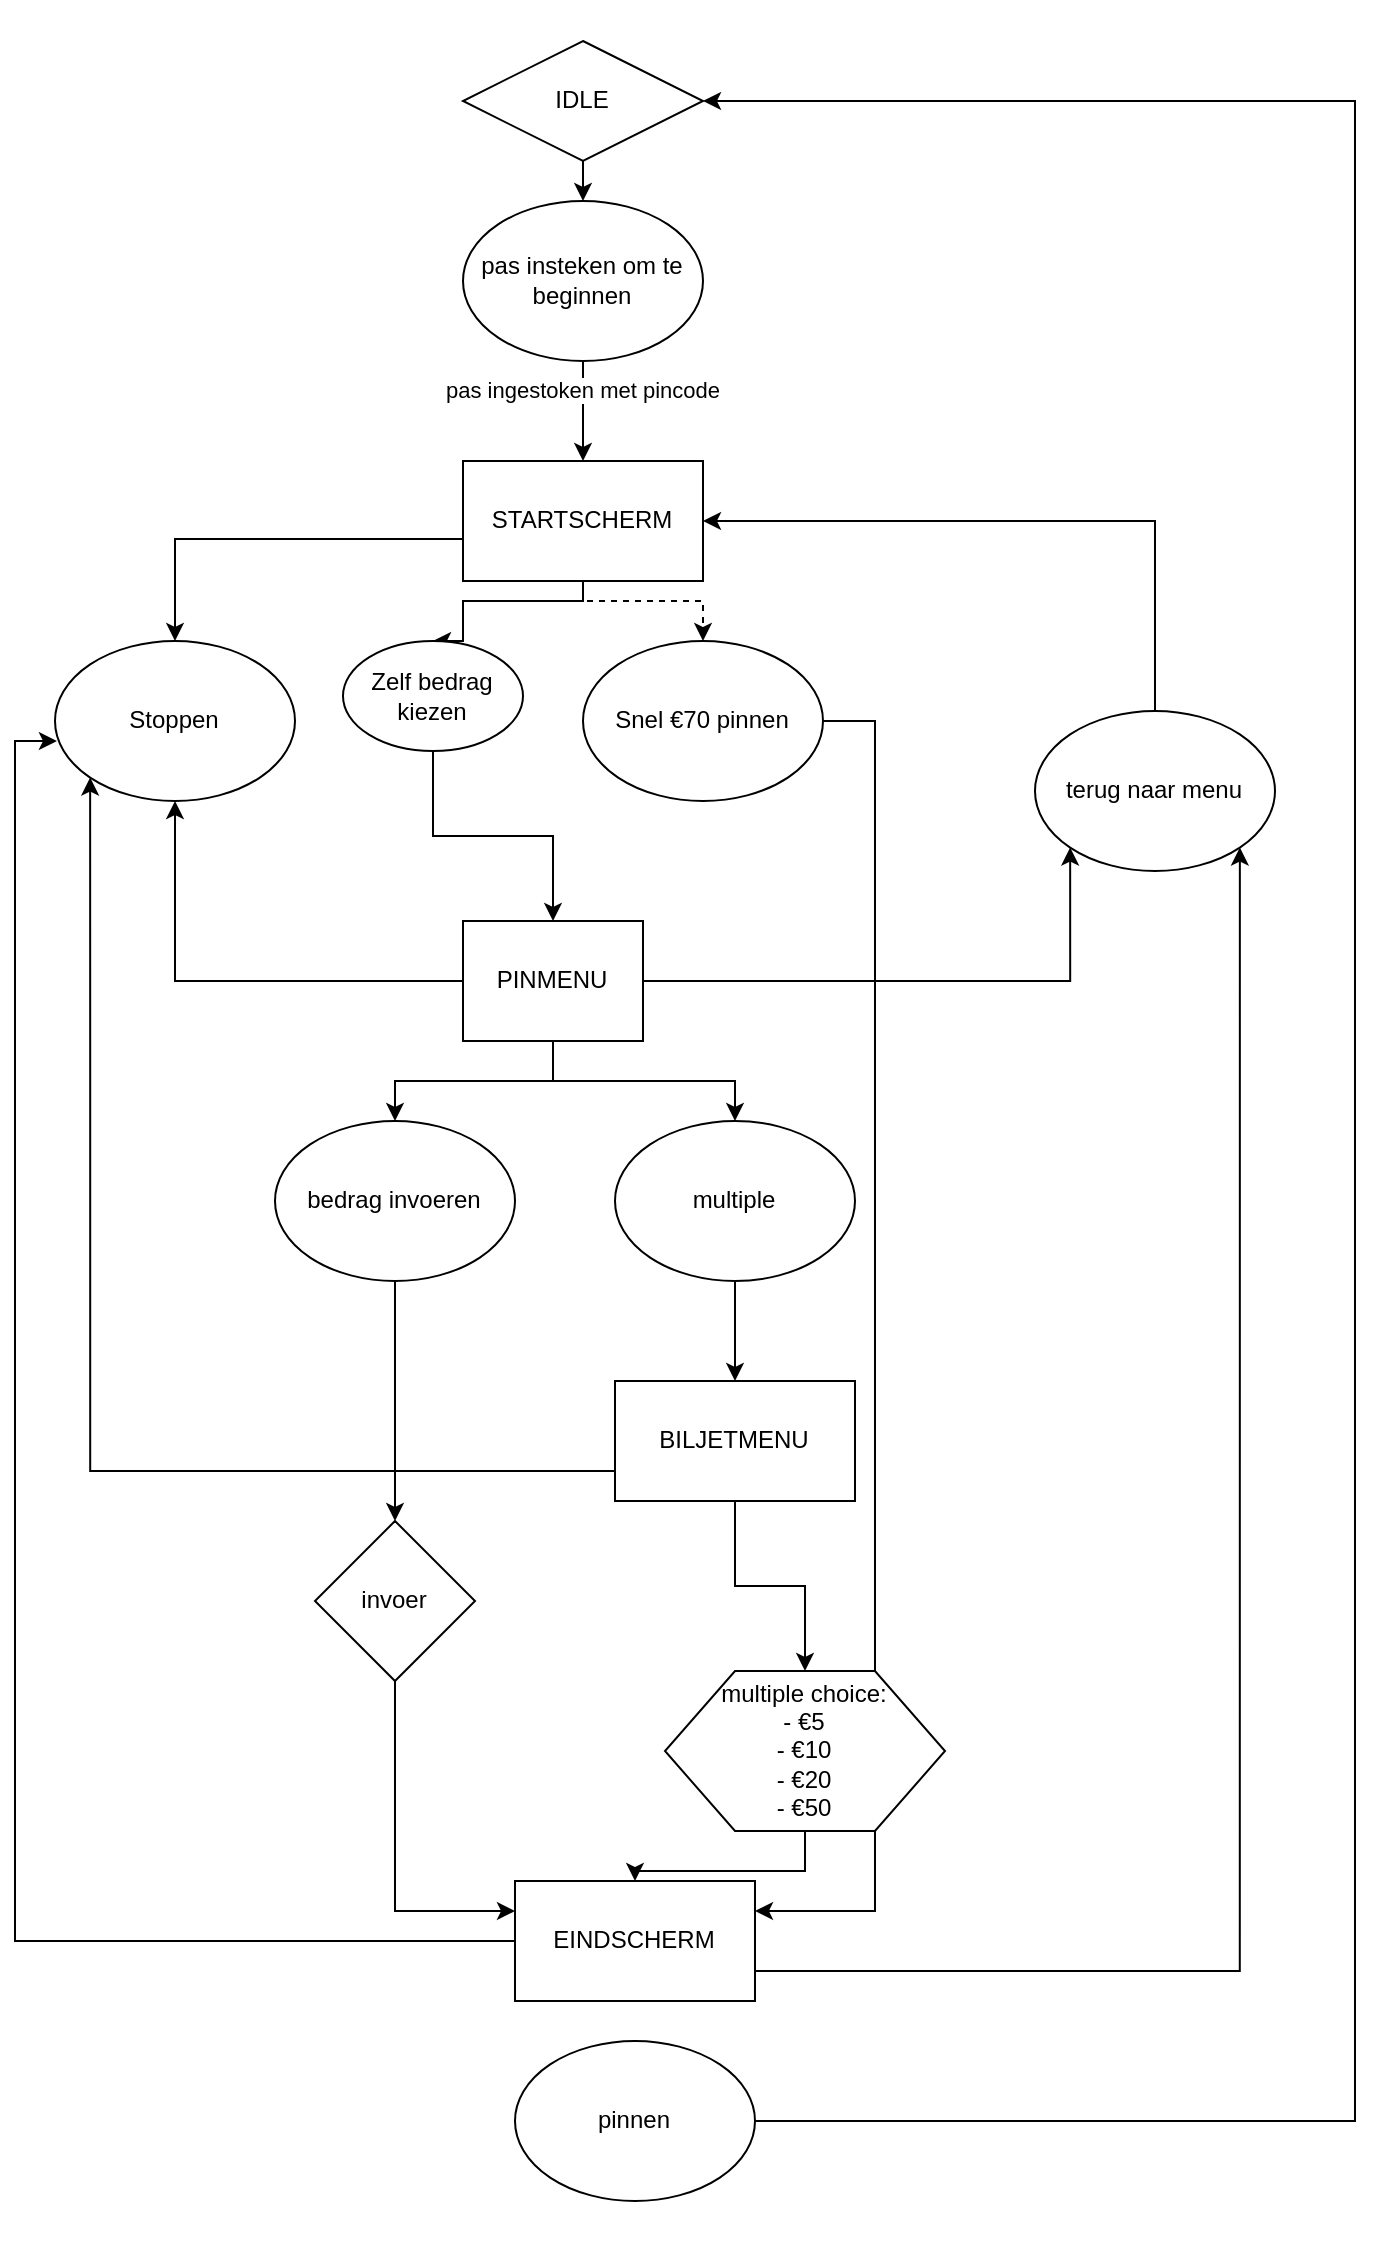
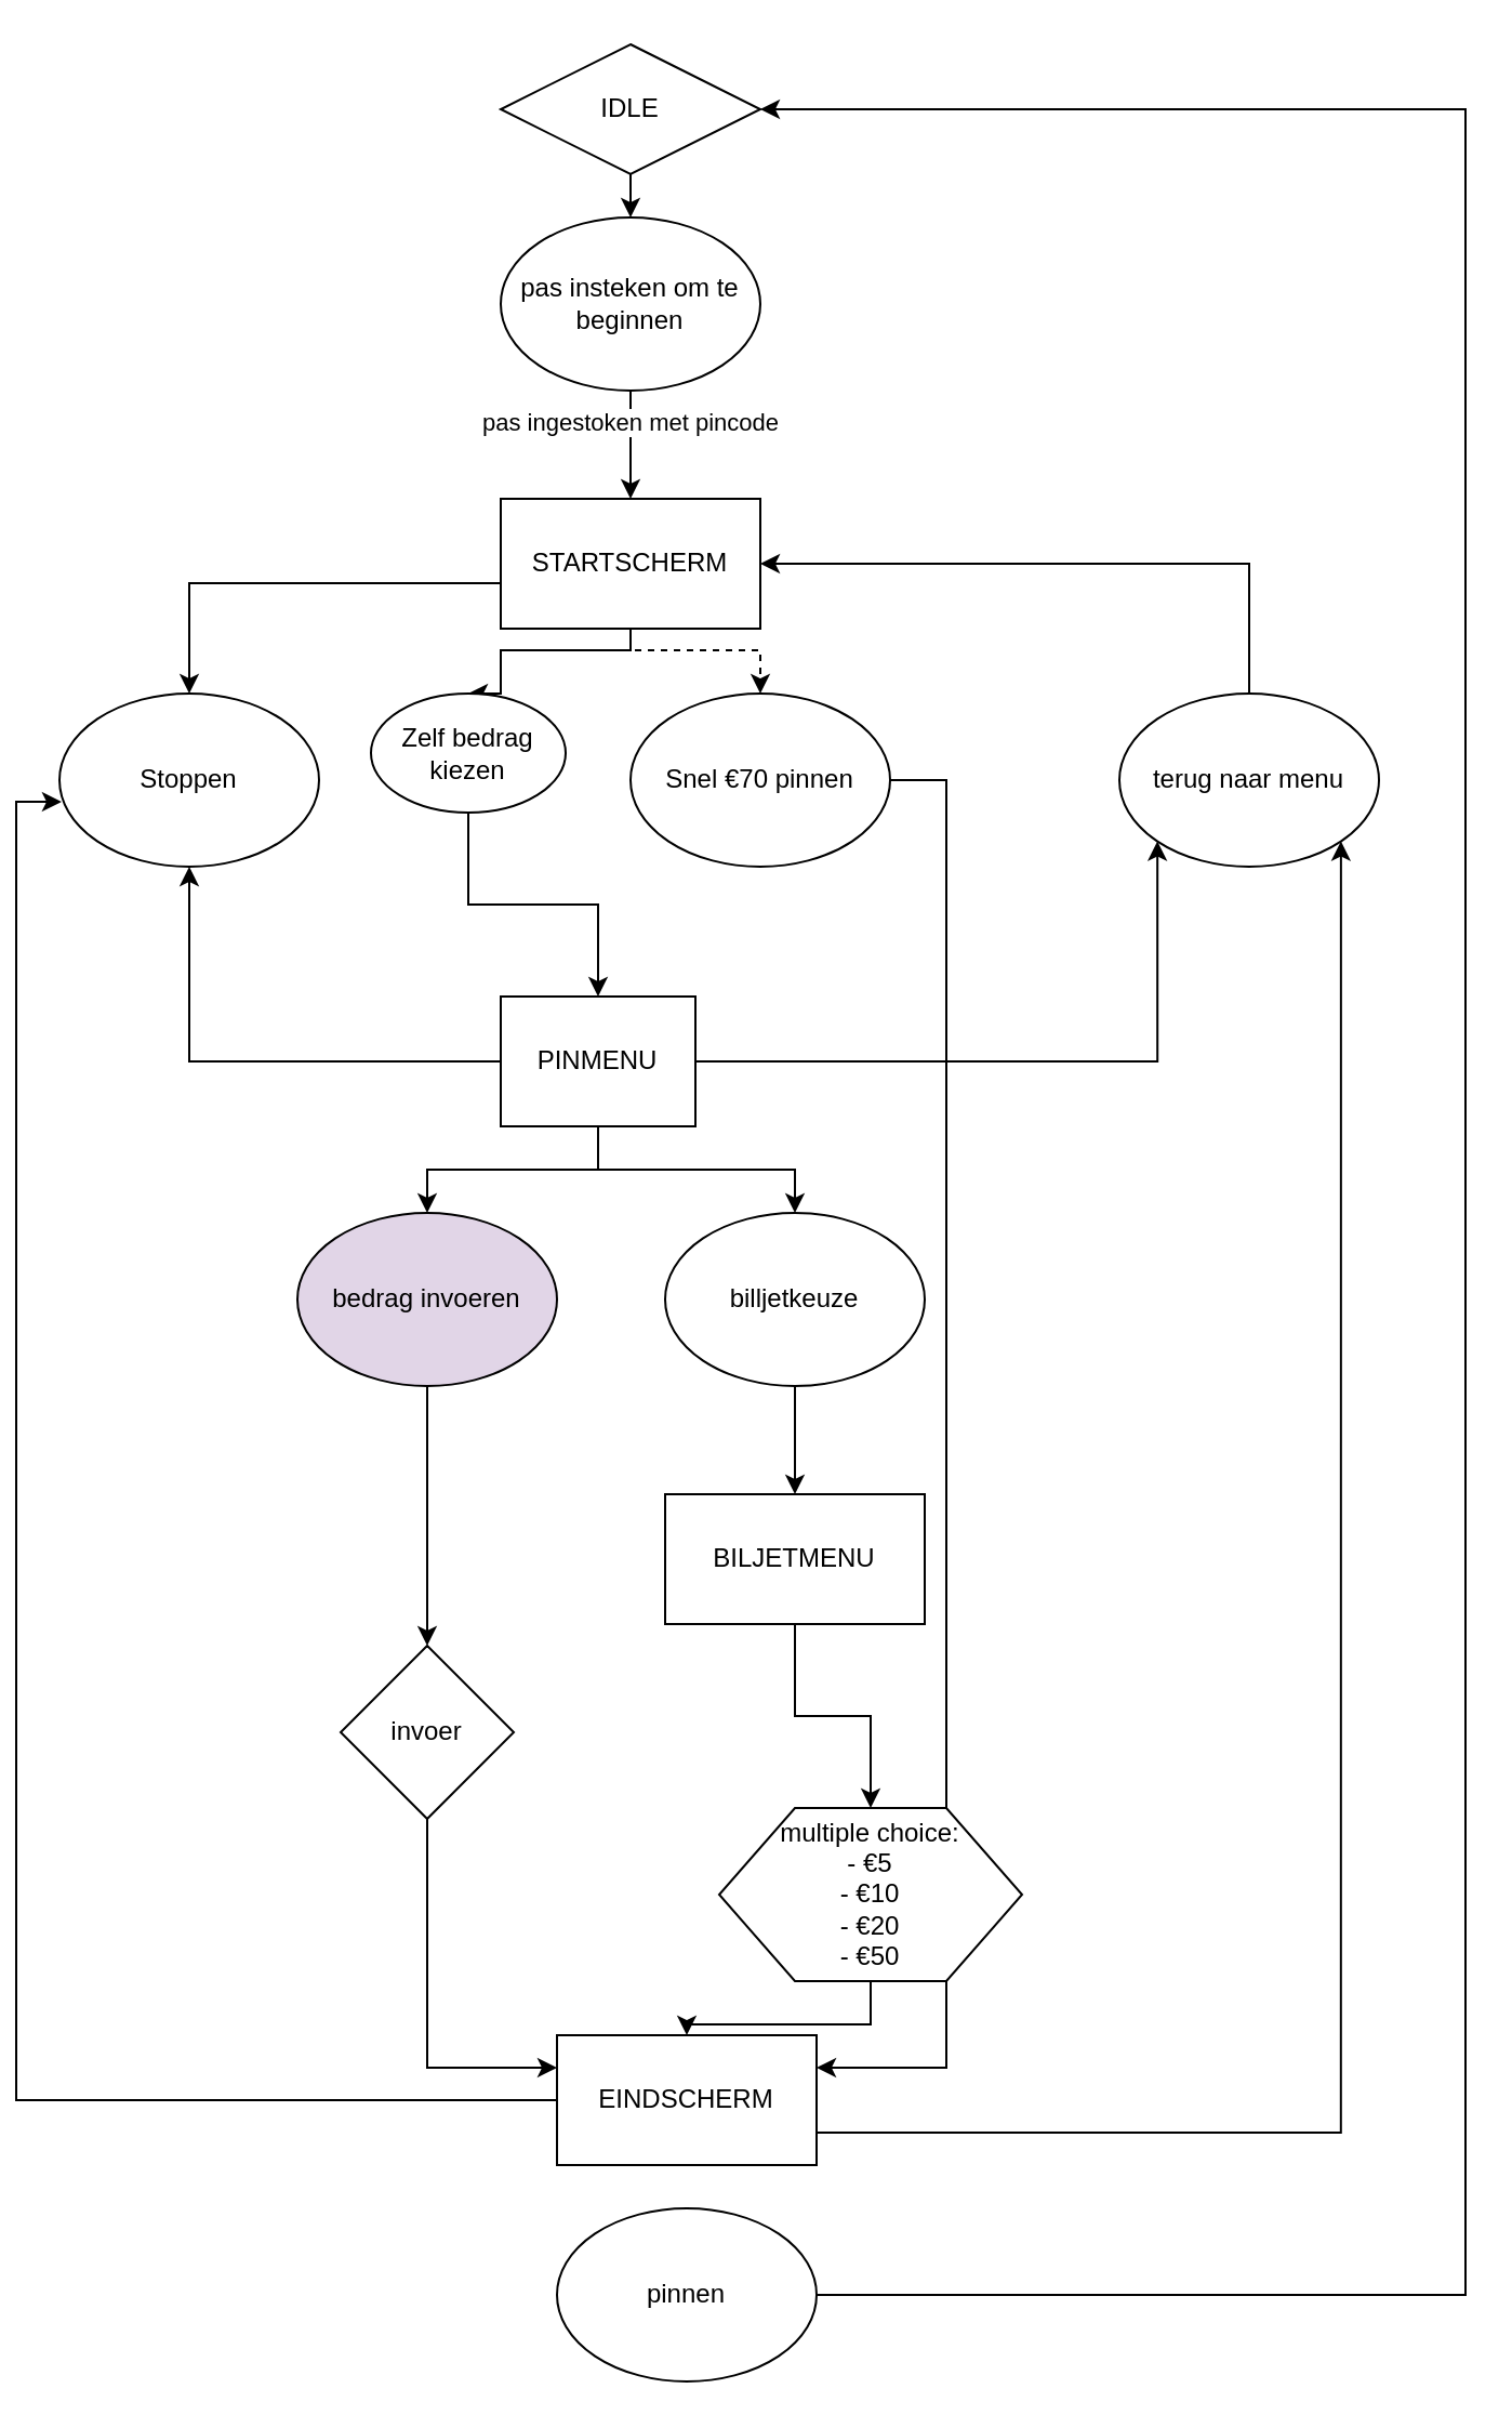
  <mxCell id="0" />
  <mxCell id="1" parent="0" />
  <mxCell id="2" style="edgeStyle=orthogonalEdgeStyle;rounded=0;orthogonalLoop=1;jettySize=auto;html=1;exitX=0.5;exitY=1;exitDx=0;exitDy=0;entryX=0.5;entryY=0;entryDx=0;entryDy=0;" parent="1" source="3" edge="1"><mxGeometry relative="1" as="geometry"><mxPoint x="284" y="100" as="targetPoint" /></mxGeometry></mxCell>
  <mxCell id="3" value="IDLE" style="rhombus;whiteSpace=wrap;html=1;" parent="1" vertex="1"><mxGeometry x="224" y="20" width="120" height="60" as="geometry" /></mxCell>
  <mxCell id="4" value="pas ingestoken met pincode" style="edgeStyle=orthogonalEdgeStyle;rounded=0;orthogonalLoop=1;jettySize=auto;html=1;" parent="1" edge="1"><mxGeometry relative="1" as="geometry"><mxPoint x="284" y="160" as="sourcePoint" /><mxPoint x="284" y="230" as="targetPoint" /></mxGeometry></mxCell>
  <mxCell id="5" style="edgeStyle=orthogonalEdgeStyle;rounded=0;orthogonalLoop=1;jettySize=auto;html=1;exitX=0;exitY=0.65;exitDx=0;exitDy=0;entryX=0.5;entryY=0;entryDx=0;entryDy=0;exitPerimeter=0;" parent="1" source="8" target="12" edge="1"><mxGeometry relative="1" as="geometry" /></mxCell>
  <mxCell id="6" style="edgeStyle=orthogonalEdgeStyle;rounded=0;orthogonalLoop=1;jettySize=auto;html=1;exitX=0.5;exitY=1;exitDx=0;exitDy=0;entryX=0.5;entryY=0;entryDx=0;entryDy=0;dashed=1;" parent="1" source="8" target="11" edge="1"><mxGeometry relative="1" as="geometry"><Array as="points"><mxPoint x="284" y="300" /><mxPoint x="344" y="300" /></Array></mxGeometry></mxCell>
  <mxCell id="7" style="edgeStyle=orthogonalEdgeStyle;rounded=0;orthogonalLoop=1;jettySize=auto;html=1;exitX=0.5;exitY=1;exitDx=0;exitDy=0;entryX=0.5;entryY=0;entryDx=0;entryDy=0;" parent="1" source="8" target="14" edge="1"><mxGeometry relative="1" as="geometry"><Array as="points"><mxPoint x="284" y="300" /><mxPoint x="224" y="300" /></Array></mxGeometry></mxCell>
  <mxCell id="8" value="STARTSCHERM" style="rounded=0;whiteSpace=wrap;html=1;" parent="1" vertex="1"><mxGeometry x="224" y="230" width="120" height="60" as="geometry" /></mxCell>
  <mxCell id="9" value="pas insteken om te beginnen" style="ellipse;whiteSpace=wrap;html=1;" parent="1" vertex="1"><mxGeometry x="224" y="100" width="120" height="80" as="geometry" /></mxCell>
  <mxCell id="10" style="edgeStyle=orthogonalEdgeStyle;rounded=0;orthogonalLoop=1;jettySize=auto;html=1;exitX=1;exitY=0.5;exitDx=0;exitDy=0;entryX=1;entryY=0.25;entryDx=0;entryDy=0;" parent="1" source="11" target="31" edge="1"><mxGeometry relative="1" as="geometry"><Array as="points"><mxPoint x="430" y="360" /><mxPoint x="430" y="955" /></Array><mxPoint x="410" y="980" as="targetPoint" /></mxGeometry></mxCell>
  <mxCell id="11" value="Snel €70 pinnen" style="ellipse;whiteSpace=wrap;html=1;" parent="1" vertex="1"><mxGeometry x="284" y="320" width="120" height="80" as="geometry" /></mxCell>
  <mxCell id="12" value="Stoppen" style="ellipse;whiteSpace=wrap;html=1;" parent="1" vertex="1"><mxGeometry x="20" y="320" width="120" height="80" as="geometry" /></mxCell>
  <mxCell id="13" style="edgeStyle=orthogonalEdgeStyle;rounded=0;orthogonalLoop=1;jettySize=auto;html=1;exitX=0.5;exitY=1;exitDx=0;exitDy=0;entryX=0.5;entryY=0;entryDx=0;entryDy=0;" parent="1" source="14" target="19" edge="1"><mxGeometry relative="1" as="geometry" /></mxCell>
  <mxCell id="14" value="Zelf bedrag kiezen" style="ellipse;whiteSpace=wrap;html=1;" parent="1" vertex="1"><mxGeometry x="164" y="320" width="90" height="55" as="geometry" /></mxCell>
  <mxCell id="15" style="edgeStyle=orthogonalEdgeStyle;rounded=0;orthogonalLoop=1;jettySize=auto;html=1;exitX=0;exitY=0.5;exitDx=0;exitDy=0;entryX=0.5;entryY=1;entryDx=0;entryDy=0;" parent="1" source="19" target="12" edge="1"><mxGeometry relative="1" as="geometry" /></mxCell>
  <mxCell id="16" style="edgeStyle=orthogonalEdgeStyle;rounded=0;orthogonalLoop=1;jettySize=auto;html=1;exitX=0.5;exitY=1;exitDx=0;exitDy=0;" parent="1" source="19" target="21" edge="1"><mxGeometry relative="1" as="geometry" /></mxCell>
  <mxCell id="17" style="edgeStyle=orthogonalEdgeStyle;rounded=0;orthogonalLoop=1;jettySize=auto;html=1;exitX=0.5;exitY=1;exitDx=0;exitDy=0;entryX=0.5;entryY=0;entryDx=0;entryDy=0;" parent="1" source="19" target="35" edge="1"><mxGeometry relative="1" as="geometry" /></mxCell>
  <mxCell id="18" style="edgeStyle=orthogonalEdgeStyle;rounded=0;orthogonalLoop=1;jettySize=auto;html=1;exitX=1;exitY=0.5;exitDx=0;exitDy=0;entryX=0;entryY=1;entryDx=0;entryDy=0;" parent="1" source="19" target="37" edge="1"><mxGeometry relative="1" as="geometry" /></mxCell>
  <mxCell id="19" value="PINMENU" style="rounded=0;whiteSpace=wrap;html=1;" parent="1" vertex="1"><mxGeometry x="224" y="460" width="90" height="60" as="geometry" /></mxCell>
  <mxCell id="20" style="edgeStyle=orthogonalEdgeStyle;rounded=0;orthogonalLoop=1;jettySize=auto;html=1;exitX=0.5;exitY=1;exitDx=0;exitDy=0;entryX=0.5;entryY=0;entryDx=0;entryDy=0;" parent="1" source="21" target="23" edge="1"><mxGeometry relative="1" as="geometry" /></mxCell>
- <mxCell id="21" value="bedrag invoeren" style="ellipse;whiteSpace=wrap;html=1;" parent="1" vertex="1"><mxGeometry x="130" y="560" width="120" height="80" as="geometry" /></mxCell>
+ <mxCell id="21" value="bedrag invoeren" style="ellipse;whiteSpace=wrap;html=1;fillColor=#e1d5e7;" parent="1" vertex="1"><mxGeometry x="130" y="560" width="120" height="80" as="geometry" /></mxCell>
  <mxCell id="22" style="edgeStyle=orthogonalEdgeStyle;rounded=0;orthogonalLoop=1;jettySize=auto;html=1;exitX=0.5;exitY=1;exitDx=0;exitDy=0;entryX=0;entryY=0.25;entryDx=0;entryDy=0;" parent="1" source="23" target="31" edge="1"><mxGeometry relative="1" as="geometry"><mxPoint x="150" y="790" as="targetPoint" /></mxGeometry></mxCell>
  <mxCell id="23" value="invoer" style="rhombus;whiteSpace=wrap;html=1;" parent="1" vertex="1"><mxGeometry x="150" y="760" width="80" height="80" as="geometry" /></mxCell>
- <mxCell id="24" style="edgeStyle=orthogonalEdgeStyle;rounded=0;orthogonalLoop=1;jettySize=auto;html=1;exitX=0;exitY=0.75;exitDx=0;exitDy=0;entryX=0;entryY=1;entryDx=0;entryDy=0;" parent="1" source="26" target="12" edge="1"><mxGeometry relative="1" as="geometry" /></mxCell>
  <mxCell id="25" style="edgeStyle=orthogonalEdgeStyle;rounded=0;orthogonalLoop=1;jettySize=auto;html=1;exitX=0.5;exitY=1;exitDx=0;exitDy=0;entryX=0.5;entryY=0;entryDx=0;entryDy=0;" parent="1" source="26" target="28" edge="1"><mxGeometry relative="1" as="geometry" /></mxCell>
  <mxCell id="26" value="BILJETMENU" style="rounded=0;whiteSpace=wrap;html=1;" parent="1" vertex="1"><mxGeometry x="300" y="690" width="120" height="60" as="geometry" /></mxCell>
  <mxCell id="27" style="edgeStyle=orthogonalEdgeStyle;rounded=0;orthogonalLoop=1;jettySize=auto;html=1;exitX=0.5;exitY=1;exitDx=0;exitDy=0;entryX=0.5;entryY=0;entryDx=0;entryDy=0;" parent="1" source="28" target="31" edge="1"><mxGeometry relative="1" as="geometry" /></mxCell>
  <mxCell id="28" value="multiple choice:&lt;br&gt;- €5&lt;br&gt;- €10&lt;br&gt;- €20&lt;br&gt;- €50" style="shape=hexagon;perimeter=hexagonPerimeter2;whiteSpace=wrap;html=1;" parent="1" vertex="1"><mxGeometry x="325" y="835" width="140" height="80" as="geometry" /></mxCell>
  <mxCell id="29" style="edgeStyle=orthogonalEdgeStyle;rounded=0;orthogonalLoop=1;jettySize=auto;html=1;exitX=0;exitY=0.5;exitDx=0;exitDy=0;entryX=0.008;entryY=0.625;entryDx=0;entryDy=0;entryPerimeter=0;" parent="1" source="31" target="12" edge="1"><mxGeometry relative="1" as="geometry"><mxPoint x="-20" y="540" as="targetPoint" /></mxGeometry></mxCell>
  <mxCell id="30" style="edgeStyle=orthogonalEdgeStyle;rounded=0;orthogonalLoop=1;jettySize=auto;html=1;exitX=1;exitY=0.75;exitDx=0;exitDy=0;entryX=1;entryY=1;entryDx=0;entryDy=0;" parent="1" source="31" target="37" edge="1"><mxGeometry relative="1" as="geometry" /></mxCell>
  <mxCell id="31" value="EINDSCHERM" style="rounded=0;whiteSpace=wrap;html=1;" parent="1" vertex="1"><mxGeometry x="250" y="940" width="120" height="60" as="geometry" /></mxCell>
  <mxCell id="32" style="edgeStyle=orthogonalEdgeStyle;rounded=0;orthogonalLoop=1;jettySize=auto;html=1;entryX=1;entryY=0.5;entryDx=0;entryDy=0;" parent="1" source="33" target="3" edge="1"><mxGeometry relative="1" as="geometry"><Array as="points"><mxPoint x="670" y="1060" /><mxPoint x="670" y="50" /></Array></mxGeometry></mxCell>
  <mxCell id="33" value="pinnen" style="ellipse;whiteSpace=wrap;html=1;" parent="1" vertex="1"><mxGeometry x="250" y="1020" width="120" height="80" as="geometry" /></mxCell>
  <mxCell id="34" style="edgeStyle=orthogonalEdgeStyle;rounded=0;orthogonalLoop=1;jettySize=auto;html=1;entryX=0.5;entryY=0;entryDx=0;entryDy=0;" parent="1" source="35" target="26" edge="1"><mxGeometry relative="1" as="geometry" /></mxCell>
- <mxCell id="35" value="multiple" style="ellipse;whiteSpace=wrap;html=1;" parent="1" vertex="1"><mxGeometry x="300" y="560" width="120" height="80" as="geometry" /></mxCell>
+ <mxCell id="35" value="billjetkeuze" style="ellipse;whiteSpace=wrap;html=1;" parent="1" vertex="1"><mxGeometry x="300" y="560" width="120" height="80" as="geometry" /></mxCell>
  <mxCell id="36" style="edgeStyle=orthogonalEdgeStyle;rounded=0;orthogonalLoop=1;jettySize=auto;html=1;entryX=1;entryY=0.5;entryDx=0;entryDy=0;" parent="1" source="37" target="8" edge="1"><mxGeometry relative="1" as="geometry"><Array as="points"><mxPoint x="570" y="260" /></Array></mxGeometry></mxCell>
- <mxCell id="37" value="terug naar menu" style="ellipse;whiteSpace=wrap;html=1;" parent="1" vertex="1"><mxGeometry x="510" y="355" width="120" height="80" as="geometry" /></mxCell>
+ <mxCell id="37" value="terug naar menu" style="ellipse;whiteSpace=wrap;html=1;" parent="1" vertex="1"><mxGeometry x="510" y="320" width="120" height="80" as="geometry" /></mxCell>
